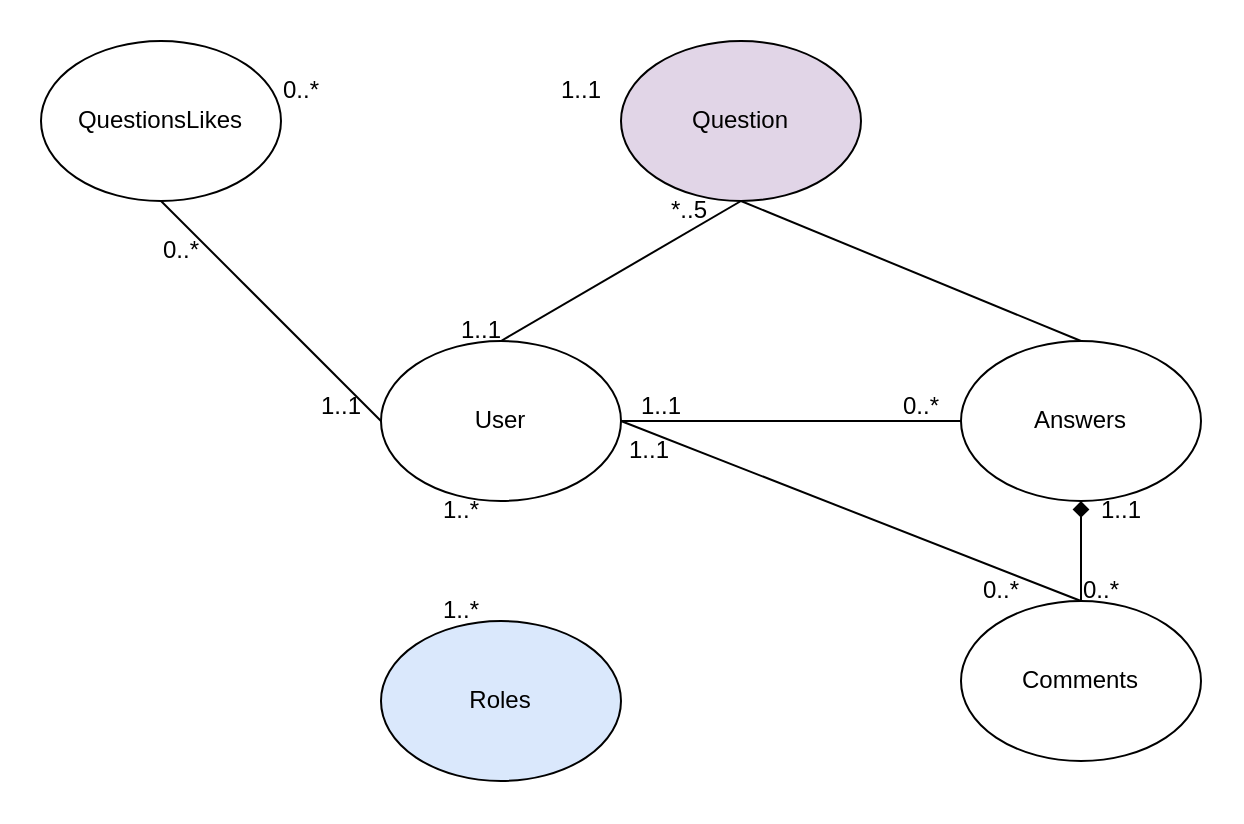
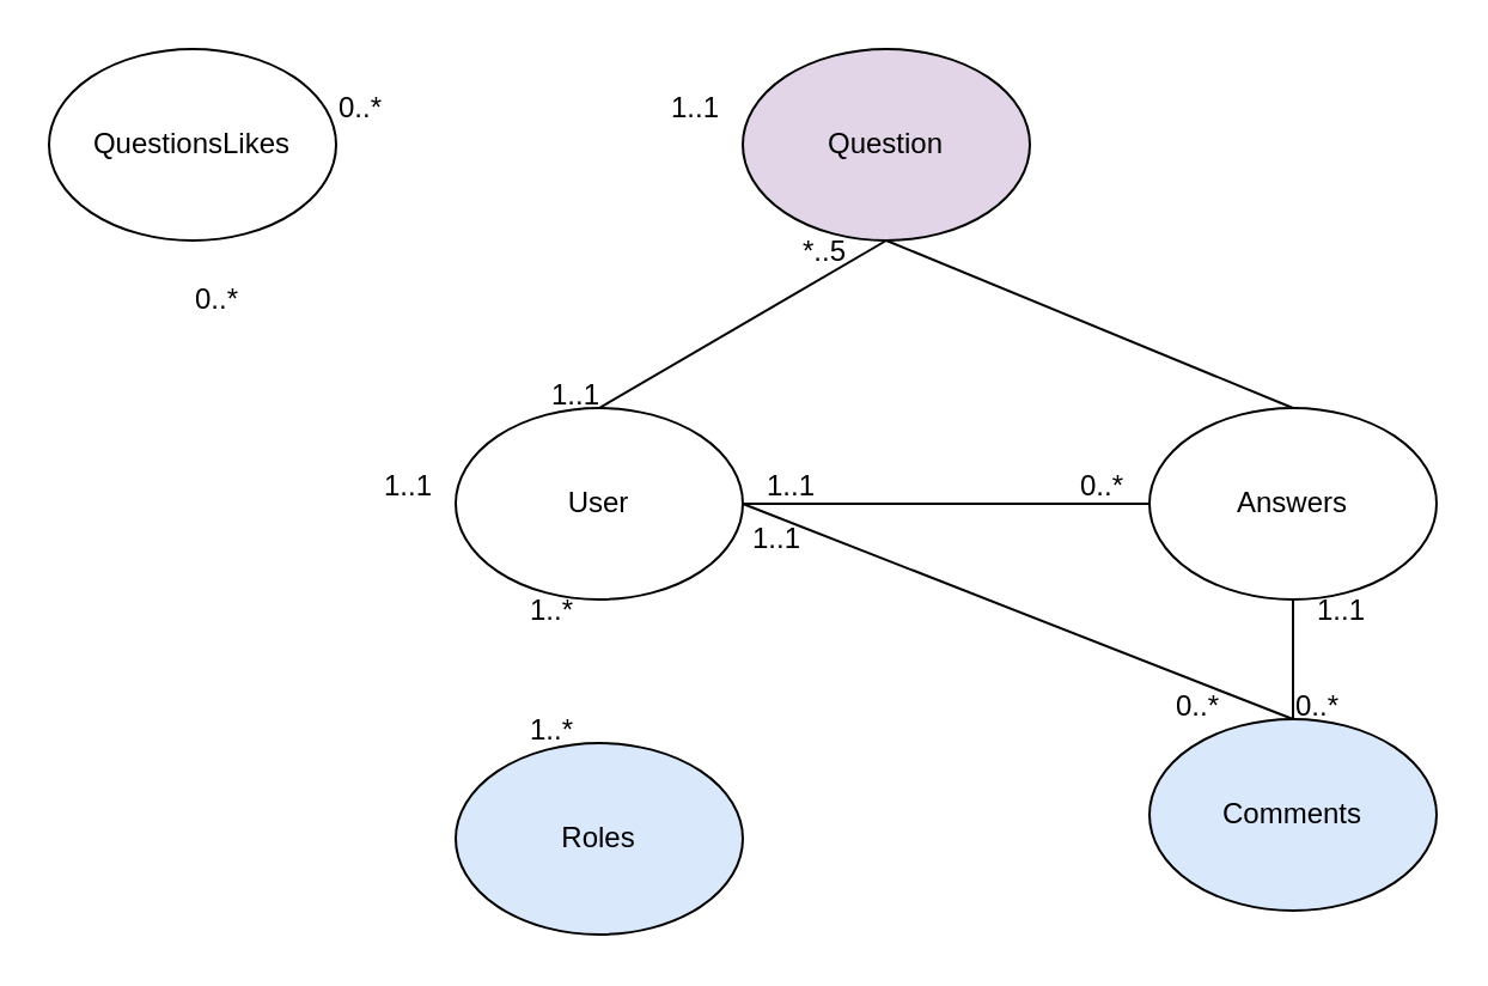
  <mxCell id="0" />
  <mxCell id="1" parent="0" />
  <mxCell id="2" value="User" style="ellipse;whiteSpace=wrap;html=1;" parent="1" vertex="1"><mxGeometry x="190" y="170" width="120" height="80" as="geometry" /></mxCell>
- <mxCell id="3" value="Comments" style="ellipse;whiteSpace=wrap;html=1;" parent="1" vertex="1"><mxGeometry x="480" y="300" width="120" height="80" as="geometry" /></mxCell>
+ <mxCell id="3" value="Comments" style="ellipse;whiteSpace=wrap;html=1;fillColor=#dae8fc;" parent="1" vertex="1"><mxGeometry x="480" y="300" width="120" height="80" as="geometry" /></mxCell>
  <mxCell id="4" value="Question" style="ellipse;whiteSpace=wrap;html=1;fillColor=#e1d5e7;" parent="1" vertex="1"><mxGeometry x="310" y="20" width="120" height="80" as="geometry" /></mxCell>
  <mxCell id="5" value="Answers" style="ellipse;whiteSpace=wrap;html=1;" parent="1" vertex="1"><mxGeometry x="480" y="170" width="120" height="80" as="geometry" /></mxCell>
  <mxCell id="6" value="" style="endArrow=none;html=1;rounded=0;" parent="1" edge="1"><mxGeometry width="50" height="50" relative="1" as="geometry"><mxPoint x="250" y="170" as="sourcePoint" /><mxPoint x="370" y="100" as="targetPoint" /></mxGeometry></mxCell>
  <mxCell id="7" value="" style="endArrow=none;html=1;rounded=0;entryX=0;entryY=0.5;entryDx=0;entryDy=0;exitX=1;exitY=0.5;exitDx=0;exitDy=0;" parent="1" source="2" target="5" edge="1"><mxGeometry width="50" height="50" relative="1" as="geometry"><mxPoint x="260" y="260" as="sourcePoint" /><mxPoint x="388" y="422" as="targetPoint" /></mxGeometry></mxCell>
- <mxCell id="8" value="" style="endArrow=diamond;html=1;rounded=0;entryX=0.5;entryY=1;entryDx=0;entryDy=0;" parent="1" source="3" target="5" edge="1"><mxGeometry width="50" height="50" relative="1" as="geometry"><mxPoint x="320" y="220" as="sourcePoint" /><mxPoint x="490" y="220" as="targetPoint" /></mxGeometry></mxCell>
+ <mxCell id="8" value="" style="endArrow=none;html=1;rounded=0;entryX=0.5;entryY=1;entryDx=0;entryDy=0;" parent="1" source="3" target="5" edge="1"><mxGeometry width="50" height="50" relative="1" as="geometry"><mxPoint x="320" y="220" as="sourcePoint" /><mxPoint x="490" y="220" as="targetPoint" /></mxGeometry></mxCell>
  <mxCell id="9" value="" style="endArrow=none;html=1;rounded=0;entryX=0.5;entryY=0;entryDx=0;entryDy=0;" parent="1" target="3" edge="1"><mxGeometry width="50" height="50" relative="1" as="geometry"><mxPoint x="310" y="210" as="sourcePoint" /><mxPoint x="490" y="220" as="targetPoint" /></mxGeometry></mxCell>
  <mxCell id="10" value="" style="endArrow=none;html=1;rounded=0;entryX=0;entryY=0.5;entryDx=0;entryDy=0;exitX=1;exitY=0.5;exitDx=0;exitDy=0;" parent="1" edge="1"><mxGeometry width="50" height="50" relative="1" as="geometry"><mxPoint x="310" y="210" as="sourcePoint" /><mxPoint x="480" y="210" as="targetPoint" /></mxGeometry></mxCell>
  <mxCell id="11" value="1..1" style="text;html=1;align=center;verticalAlign=middle;resizable=0;points=[];autosize=1;strokeColor=none;fillColor=none;" parent="1" vertex="1"><mxGeometry x="220" y="150" width="40" height="30" as="geometry" /></mxCell>
  <mxCell id="12" value="*..5" style="text;html=1;align=center;verticalAlign=middle;resizable=0;points=[];autosize=1;strokeColor=none;fillColor=none;" parent="1" vertex="1"><mxGeometry x="324" y="90" width="40" height="30" as="geometry" /></mxCell>
  <mxCell id="13" value="1..1" style="text;html=1;align=center;verticalAlign=middle;resizable=0;points=[];autosize=1;strokeColor=none;fillColor=none;" parent="1" vertex="1"><mxGeometry x="310" y="188" width="40" height="30" as="geometry" /></mxCell>
  <mxCell id="14" value="0..*" style="text;html=1;align=center;verticalAlign=middle;resizable=0;points=[];autosize=1;strokeColor=none;fillColor=none;" parent="1" vertex="1"><mxGeometry x="440" y="188" width="40" height="30" as="geometry" /></mxCell>
  <mxCell id="15" value="1..1" style="text;html=1;align=center;verticalAlign=middle;resizable=0;points=[];autosize=1;strokeColor=none;fillColor=none;" parent="1" vertex="1"><mxGeometry x="540" y="240" width="40" height="30" as="geometry" /></mxCell>
  <mxCell id="16" value="0..*" style="text;html=1;align=center;verticalAlign=middle;resizable=0;points=[];autosize=1;strokeColor=none;fillColor=none;" parent="1" vertex="1"><mxGeometry x="530" y="280" width="40" height="30" as="geometry" /></mxCell>
  <mxCell id="17" value="1..1" style="text;html=1;align=center;verticalAlign=middle;resizable=0;points=[];autosize=1;strokeColor=none;fillColor=none;" parent="1" vertex="1"><mxGeometry x="304" y="210" width="40" height="30" as="geometry" /></mxCell>
  <mxCell id="18" value="0..*" style="text;html=1;align=center;verticalAlign=middle;resizable=0;points=[];autosize=1;strokeColor=none;fillColor=none;" parent="1" vertex="1"><mxGeometry x="480" y="280" width="40" height="30" as="geometry" /></mxCell>
  <mxCell id="19" value="QuestionsLikes" style="ellipse;whiteSpace=wrap;html=1;" parent="1" vertex="1"><mxGeometry x="20" y="20" width="120" height="80" as="geometry" /></mxCell>
  <mxCell id="20" value="0..*" style="text;html=1;align=center;verticalAlign=middle;resizable=0;points=[];autosize=1;strokeColor=none;fillColor=none;" parent="1" vertex="1"><mxGeometry x="70" y="110" width="40" height="30" as="geometry" /></mxCell>
  <mxCell id="21" value="1..1" style="text;html=1;align=center;verticalAlign=middle;resizable=0;points=[];autosize=1;strokeColor=none;fillColor=none;" parent="1" vertex="1"><mxGeometry x="150" y="188" width="40" height="30" as="geometry" /></mxCell>
  <mxCell id="22" value="" style="endArrow=none;html=1;rounded=0;exitX=0.5;exitY=0;exitDx=0;exitDy=0;" edge="1" parent="1" source="5"><mxGeometry width="50" height="50" relative="1" as="geometry"><mxPoint x="260" y="180" as="sourcePoint" /><mxPoint x="370" y="100" as="targetPoint" /></mxGeometry></mxCell>
  <mxCell id="23" value="1..1" style="text;html=1;align=center;verticalAlign=middle;resizable=0;points=[];autosize=1;strokeColor=none;fillColor=none;" vertex="1" parent="1"><mxGeometry x="270" y="30" width="40" height="30" as="geometry" /></mxCell>
  <mxCell id="24" value="0..*" style="text;html=1;align=center;verticalAlign=middle;resizable=0;points=[];autosize=1;strokeColor=none;fillColor=none;" vertex="1" parent="1"><mxGeometry x="130" y="30" width="40" height="30" as="geometry" /></mxCell>
- <mxCell id="25" value="" style="endArrow=none;html=1;rounded=0;exitX=0;exitY=0.5;exitDx=0;exitDy=0;entryX=0.5;entryY=1;entryDx=0;entryDy=0;" edge="1" parent="1" source="2" target="19"><mxGeometry width="50" height="50" relative="1" as="geometry"><mxPoint x="260" y="180" as="sourcePoint" /><mxPoint x="380" y="110" as="targetPoint" /></mxGeometry></mxCell>
  <mxCell id="26" value="Roles" style="ellipse;whiteSpace=wrap;html=1;fillColor=#dae8fc;" vertex="1" parent="1"><mxGeometry x="190" y="310" width="120" height="80" as="geometry" /></mxCell>
  <mxCell id="27" value="1..*" style="text;html=1;align=center;verticalAlign=middle;resizable=0;points=[];autosize=1;strokeColor=none;fillColor=none;" vertex="1" parent="1"><mxGeometry x="210" y="240" width="40" height="30" as="geometry" /></mxCell>
  <mxCell id="28" value="1..*" style="text;html=1;align=center;verticalAlign=middle;resizable=0;points=[];autosize=1;strokeColor=none;fillColor=none;" vertex="1" parent="1"><mxGeometry x="210" y="290" width="40" height="30" as="geometry" /></mxCell>
